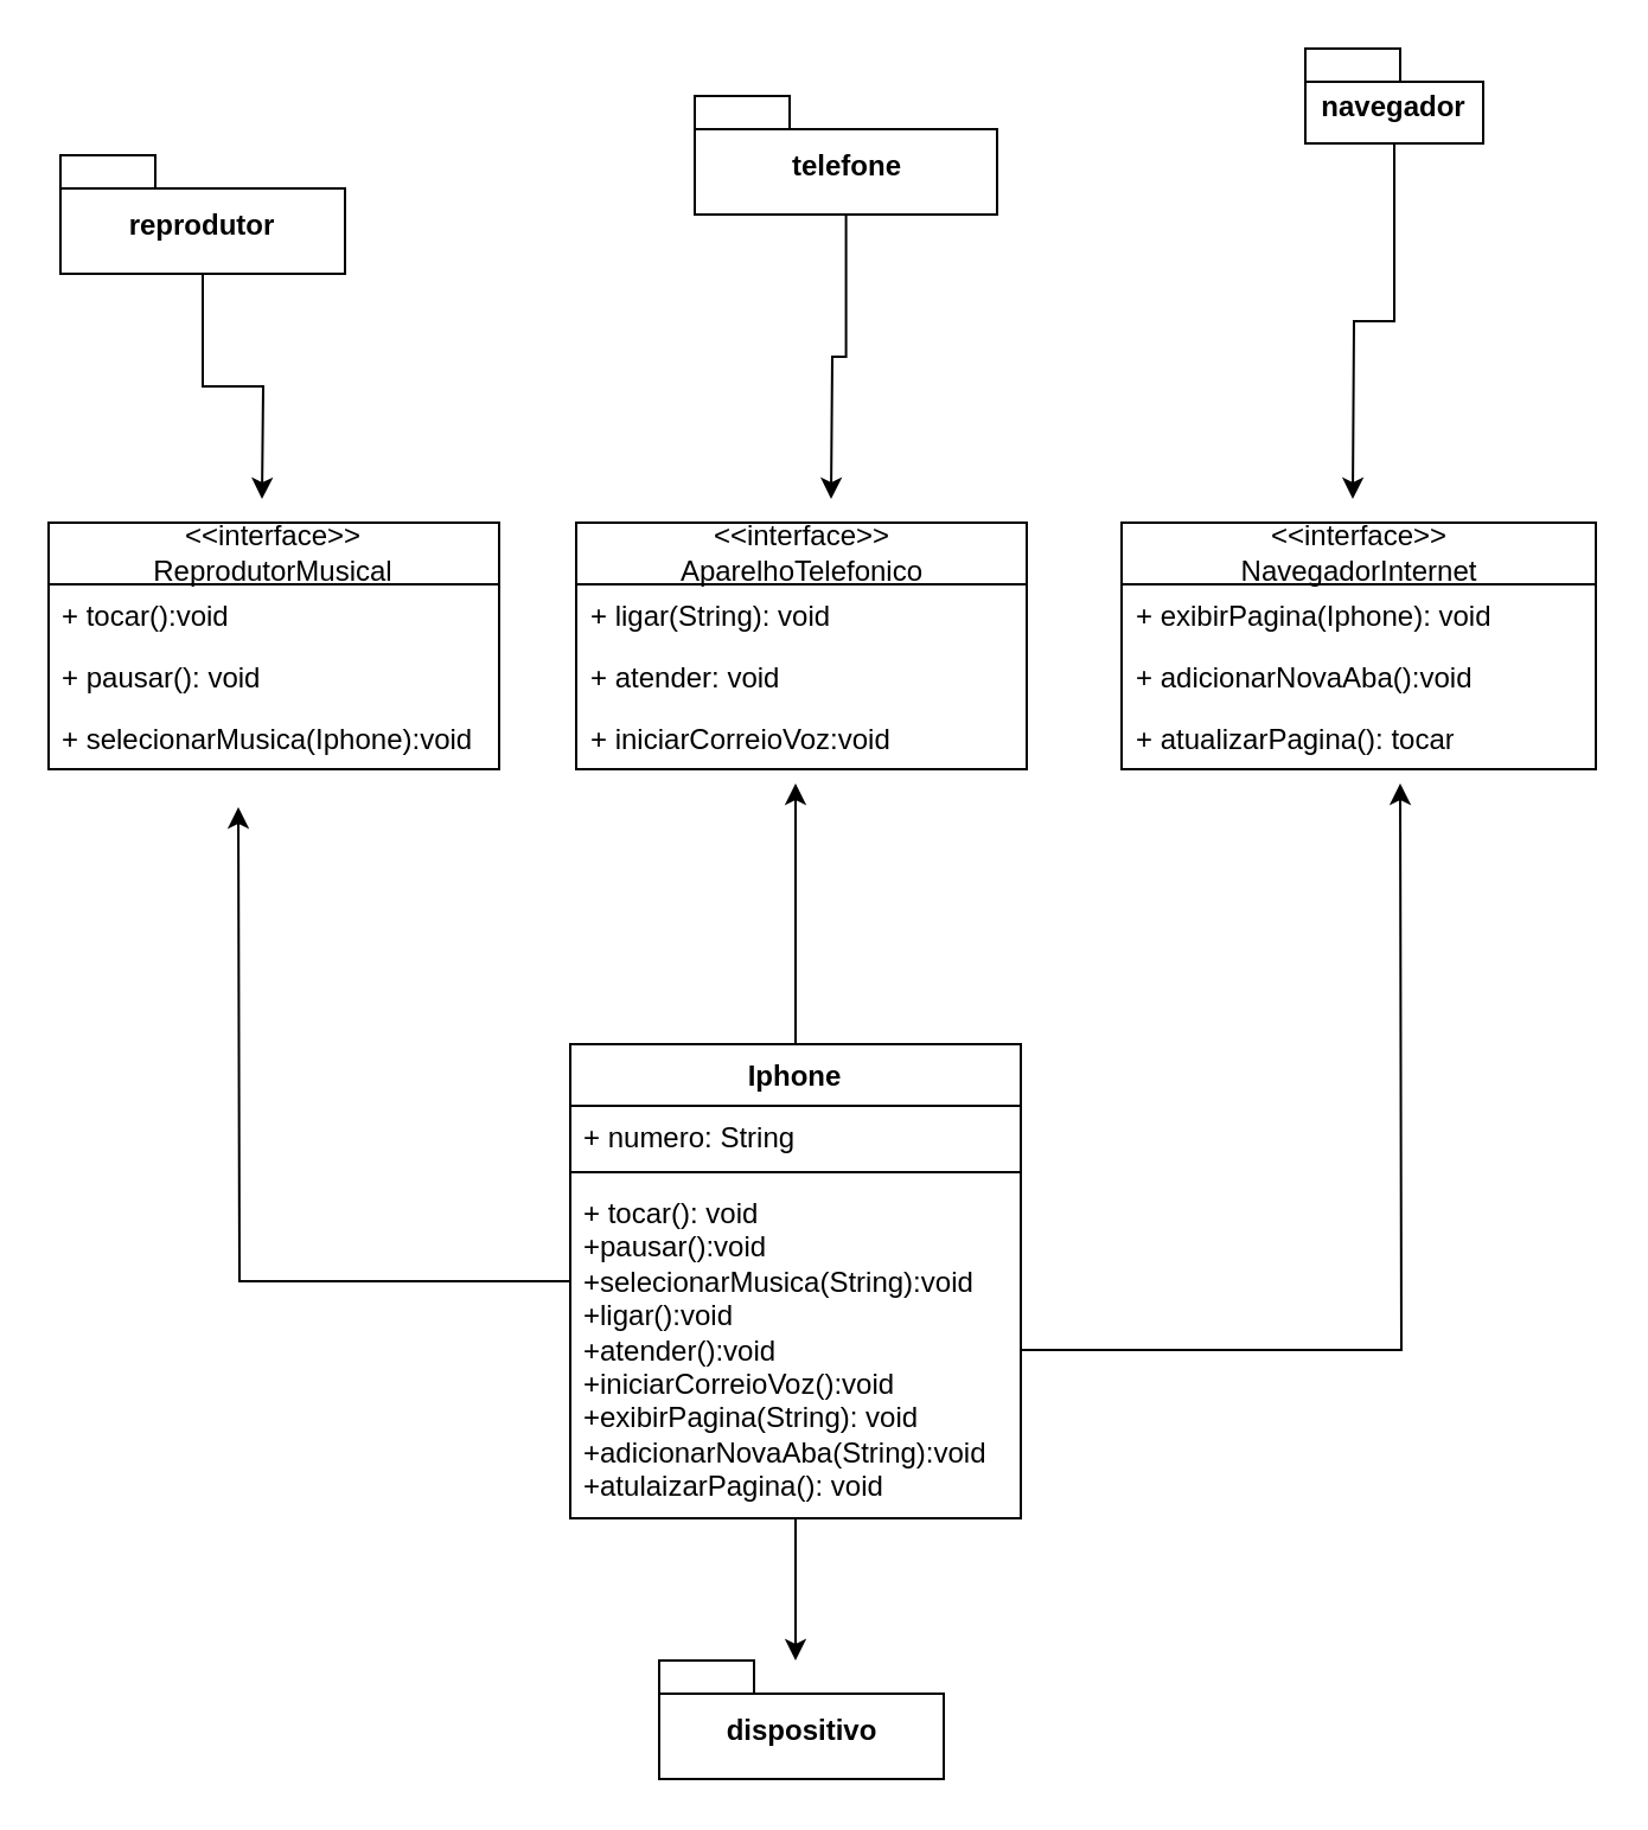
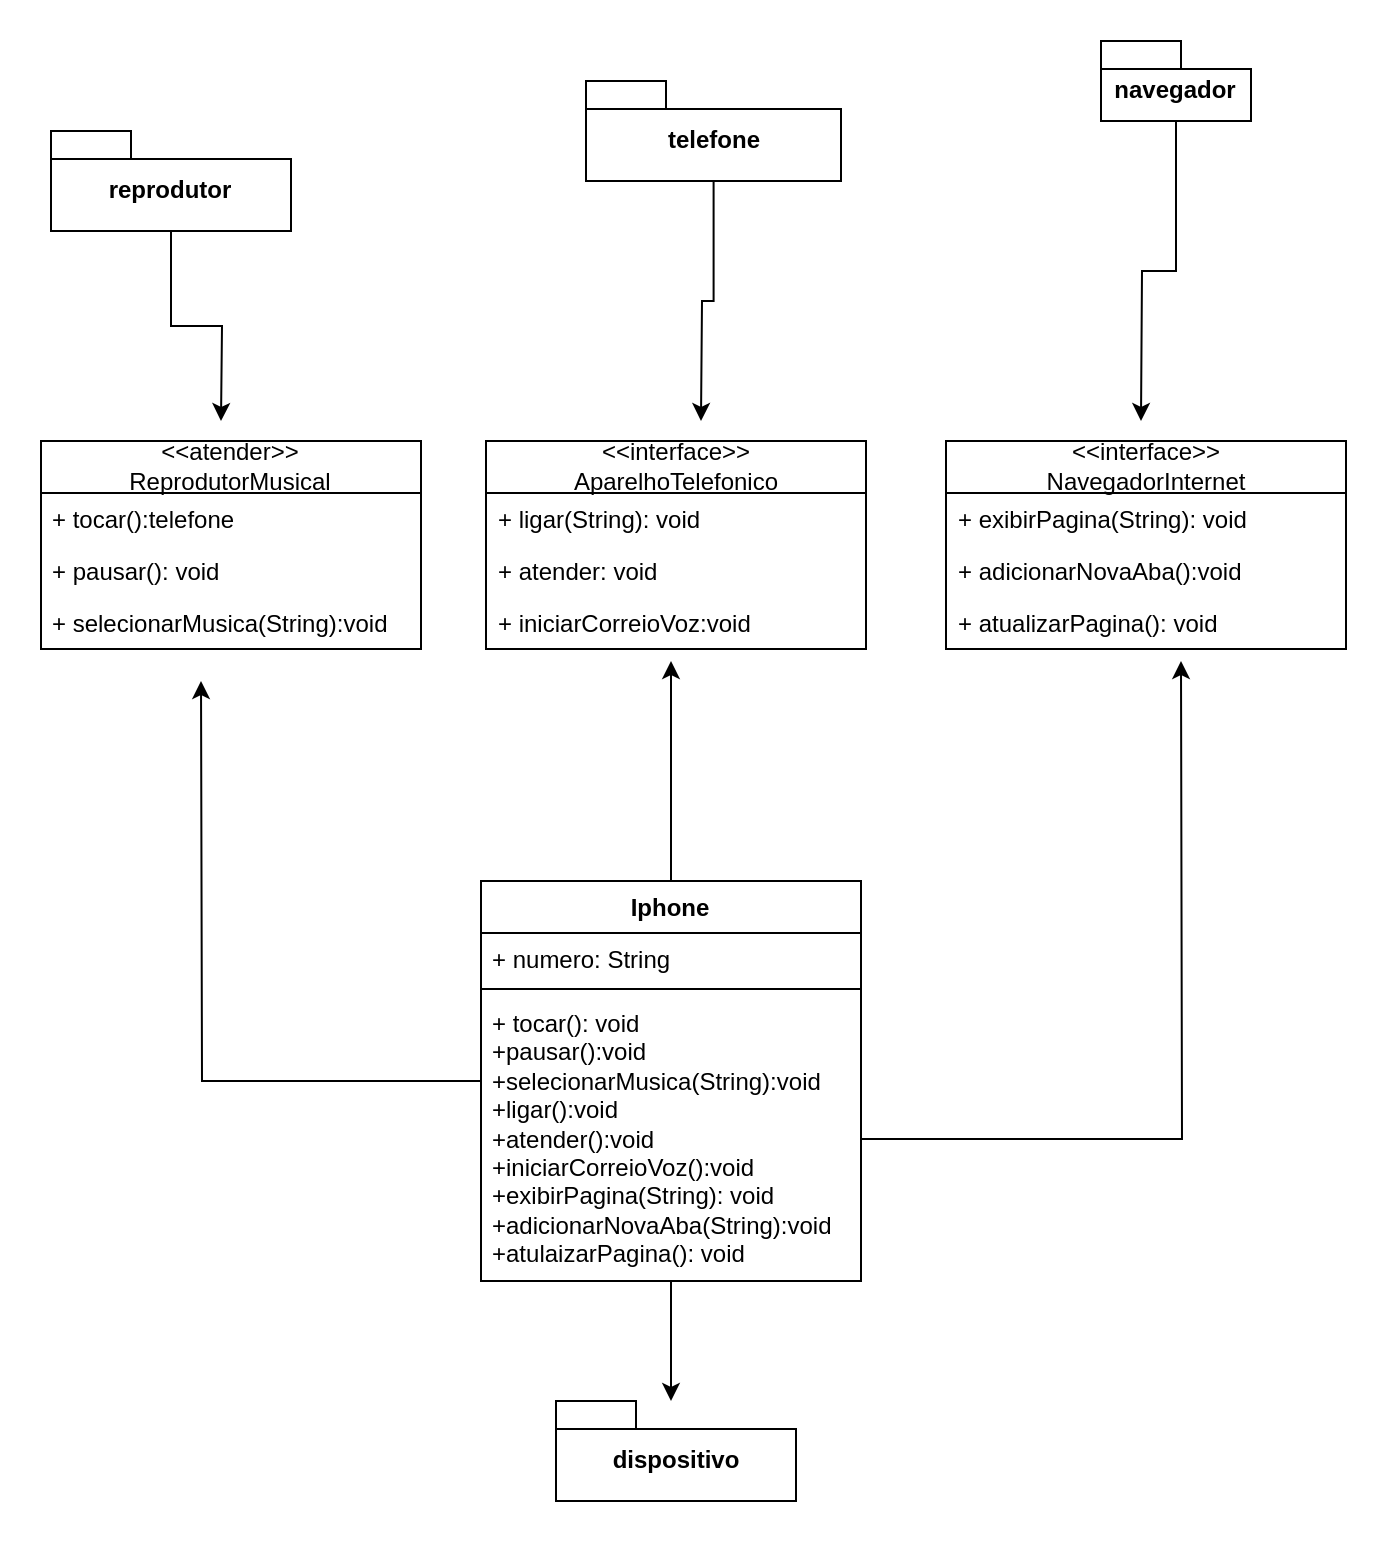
  <mxCell id="0" />
  <mxCell id="1" parent="0" />
- <mxCell id="2" value="&lt;div&gt;&amp;lt;&amp;lt;interface&amp;gt;&amp;gt;&lt;/div&gt;ReprodutorMusical" style="swimlane;fontStyle=0;childLayout=stackLayout;horizontal=1;startSize=26;fillColor=none;horizontalStack=0;resizeParent=1;resizeParentMax=0;resizeLast=0;collapsible=1;marginBottom=0;whiteSpace=wrap;html=1;" vertex="1" parent="1"><mxGeometry x="20" y="220" width="190" height="104" as="geometry" /></mxCell>
- <mxCell id="3" value="+ tocar():void" style="text;strokeColor=none;fillColor=none;align=left;verticalAlign=top;spacingLeft=4;spacingRight=4;overflow=hidden;rotatable=0;points=[[0,0.5],[1,0.5]];portConstraint=eastwest;whiteSpace=wrap;html=1;" vertex="1" parent="2"><mxGeometry y="26" width="190" height="26" as="geometry" /></mxCell>
+ <mxCell id="2" value="&lt;div&gt;&amp;lt;&amp;lt;atender&amp;gt;&amp;gt;&lt;/div&gt;ReprodutorMusical" style="swimlane;fontStyle=0;childLayout=stackLayout;horizontal=1;startSize=26;fillColor=none;horizontalStack=0;resizeParent=1;resizeParentMax=0;resizeLast=0;collapsible=1;marginBottom=0;whiteSpace=wrap;html=1;" vertex="1" parent="1"><mxGeometry x="20" y="220" width="190" height="104" as="geometry" /></mxCell>
+ <mxCell id="3" value="+ tocar():telefone" style="text;strokeColor=none;fillColor=none;align=left;verticalAlign=top;spacingLeft=4;spacingRight=4;overflow=hidden;rotatable=0;points=[[0,0.5],[1,0.5]];portConstraint=eastwest;whiteSpace=wrap;html=1;" vertex="1" parent="2"><mxGeometry y="26" width="190" height="26" as="geometry" /></mxCell>
  <mxCell id="4" value="+ pausar(): void" style="text;strokeColor=none;fillColor=none;align=left;verticalAlign=top;spacingLeft=4;spacingRight=4;overflow=hidden;rotatable=0;points=[[0,0.5],[1,0.5]];portConstraint=eastwest;whiteSpace=wrap;html=1;" vertex="1" parent="2"><mxGeometry y="52" width="190" height="26" as="geometry" /></mxCell>
- <mxCell id="5" value="+ selecionarMusica(Iphone):void" style="text;strokeColor=none;fillColor=none;align=left;verticalAlign=top;spacingLeft=4;spacingRight=4;overflow=hidden;rotatable=0;points=[[0,0.5],[1,0.5]];portConstraint=eastwest;whiteSpace=wrap;html=1;" vertex="1" parent="2"><mxGeometry y="78" width="190" height="26" as="geometry" /></mxCell>
+ <mxCell id="5" value="+ selecionarMusica(String):void" style="text;strokeColor=none;fillColor=none;align=left;verticalAlign=top;spacingLeft=4;spacingRight=4;overflow=hidden;rotatable=0;points=[[0,0.5],[1,0.5]];portConstraint=eastwest;whiteSpace=wrap;html=1;" vertex="1" parent="2"><mxGeometry y="78" width="190" height="26" as="geometry" /></mxCell>
  <mxCell id="6" value="&amp;lt;&amp;lt;interface&amp;gt;&amp;gt;&lt;div&gt;AparelhoTelefonico&lt;/div&gt;" style="swimlane;fontStyle=0;childLayout=stackLayout;horizontal=1;startSize=26;fillColor=none;horizontalStack=0;resizeParent=1;resizeParentMax=0;resizeLast=0;collapsible=1;marginBottom=0;whiteSpace=wrap;html=1;" vertex="1" parent="1"><mxGeometry x="242.5" y="220" width="190" height="104" as="geometry" /></mxCell>
  <mxCell id="7" value="+ ligar(String): void" style="text;strokeColor=none;fillColor=none;align=left;verticalAlign=top;spacingLeft=4;spacingRight=4;overflow=hidden;rotatable=0;points=[[0,0.5],[1,0.5]];portConstraint=eastwest;whiteSpace=wrap;html=1;" vertex="1" parent="6"><mxGeometry y="26" width="190" height="26" as="geometry" /></mxCell>
  <mxCell id="8" value="+ atender: void" style="text;strokeColor=none;fillColor=none;align=left;verticalAlign=top;spacingLeft=4;spacingRight=4;overflow=hidden;rotatable=0;points=[[0,0.5],[1,0.5]];portConstraint=eastwest;whiteSpace=wrap;html=1;" vertex="1" parent="6"><mxGeometry y="52" width="190" height="26" as="geometry" /></mxCell>
  <mxCell id="9" value="+ iniciarCorreioVoz:void" style="text;strokeColor=none;fillColor=none;align=left;verticalAlign=top;spacingLeft=4;spacingRight=4;overflow=hidden;rotatable=0;points=[[0,0.5],[1,0.5]];portConstraint=eastwest;whiteSpace=wrap;html=1;" vertex="1" parent="6"><mxGeometry y="78" width="190" height="26" as="geometry" /></mxCell>
  <mxCell id="10" value="&amp;lt;&amp;lt;interface&amp;gt;&amp;gt;&lt;div&gt;NavegadorInternet&lt;/div&gt;" style="swimlane;fontStyle=0;childLayout=stackLayout;horizontal=1;startSize=26;fillColor=none;horizontalStack=0;resizeParent=1;resizeParentMax=0;resizeLast=0;collapsible=1;marginBottom=0;whiteSpace=wrap;html=1;" vertex="1" parent="1"><mxGeometry x="472.5" y="220" width="200" height="104" as="geometry" /></mxCell>
- <mxCell id="11" value="+ exibirPagina(Iphone): void" style="text;strokeColor=none;fillColor=none;align=left;verticalAlign=top;spacingLeft=4;spacingRight=4;overflow=hidden;rotatable=0;points=[[0,0.5],[1,0.5]];portConstraint=eastwest;whiteSpace=wrap;html=1;" vertex="1" parent="10"><mxGeometry y="26" width="200" height="26" as="geometry" /></mxCell>
+ <mxCell id="11" value="+ exibirPagina(String): void" style="text;strokeColor=none;fillColor=none;align=left;verticalAlign=top;spacingLeft=4;spacingRight=4;overflow=hidden;rotatable=0;points=[[0,0.5],[1,0.5]];portConstraint=eastwest;whiteSpace=wrap;html=1;" vertex="1" parent="10"><mxGeometry y="26" width="200" height="26" as="geometry" /></mxCell>
  <mxCell id="12" value="+ adicionarNovaAba():void&amp;nbsp;" style="text;strokeColor=none;fillColor=none;align=left;verticalAlign=top;spacingLeft=4;spacingRight=4;overflow=hidden;rotatable=0;points=[[0,0.5],[1,0.5]];portConstraint=eastwest;whiteSpace=wrap;html=1;" vertex="1" parent="10"><mxGeometry y="52" width="200" height="26" as="geometry" /></mxCell>
- <mxCell id="13" value="+ atualizarPagina(): tocar" style="text;strokeColor=none;fillColor=none;align=left;verticalAlign=top;spacingLeft=4;spacingRight=4;overflow=hidden;rotatable=0;points=[[0,0.5],[1,0.5]];portConstraint=eastwest;whiteSpace=wrap;html=1;" vertex="1" parent="10"><mxGeometry y="78" width="200" height="26" as="geometry" /></mxCell>
+ <mxCell id="13" value="+ atualizarPagina(): void" style="text;strokeColor=none;fillColor=none;align=left;verticalAlign=top;spacingLeft=4;spacingRight=4;overflow=hidden;rotatable=0;points=[[0,0.5],[1,0.5]];portConstraint=eastwest;whiteSpace=wrap;html=1;" vertex="1" parent="10"><mxGeometry y="78" width="200" height="26" as="geometry" /></mxCell>
  <mxCell id="14" style="edgeStyle=orthogonalEdgeStyle;rounded=0;orthogonalLoop=1;jettySize=auto;html=1;" edge="1" parent="1" source="15"><mxGeometry relative="1" as="geometry"><mxPoint x="110" y="210" as="targetPoint" /></mxGeometry></mxCell>
  <mxCell id="15" value="reprodutor" style="shape=folder;fontStyle=1;spacingTop=10;tabWidth=40;tabHeight=14;tabPosition=left;html=1;whiteSpace=wrap;" vertex="1" parent="1"><mxGeometry x="25" y="65" width="120" height="50" as="geometry" /></mxCell>
  <mxCell id="16" style="edgeStyle=orthogonalEdgeStyle;rounded=0;orthogonalLoop=1;jettySize=auto;html=1;" edge="1" parent="1" source="17"><mxGeometry relative="1" as="geometry"><mxPoint x="570" y="210" as="targetPoint" /></mxGeometry></mxCell>
  <mxCell id="17" value="navegador" style="shape=folder;fontStyle=1;spacingTop=10;tabWidth=40;tabHeight=14;tabPosition=left;html=1;whiteSpace=wrap;" vertex="1" parent="1"><mxGeometry x="550" y="20" width="75" height="40" as="geometry" /></mxCell>
  <mxCell id="18" style="edgeStyle=orthogonalEdgeStyle;rounded=0;orthogonalLoop=1;jettySize=auto;html=1;" edge="1" parent="1" source="19"><mxGeometry relative="1" as="geometry"><mxPoint x="350" y="210" as="targetPoint" /></mxGeometry></mxCell>
  <mxCell id="19" value="telefone" style="shape=folder;fontStyle=1;spacingTop=10;tabWidth=40;tabHeight=14;tabPosition=left;html=1;whiteSpace=wrap;" vertex="1" parent="1"><mxGeometry x="292.5" y="40" width="127.5" height="50" as="geometry" /></mxCell>
  <mxCell id="20" style="edgeStyle=orthogonalEdgeStyle;rounded=0;orthogonalLoop=1;jettySize=auto;html=1;" edge="1" parent="1" source="23"><mxGeometry relative="1" as="geometry"><mxPoint x="100" y="340" as="targetPoint" /></mxGeometry></mxCell>
  <mxCell id="21" style="edgeStyle=orthogonalEdgeStyle;rounded=0;orthogonalLoop=1;jettySize=auto;html=1;" edge="1" parent="1" source="23"><mxGeometry relative="1" as="geometry"><mxPoint x="335" y="330" as="targetPoint" /></mxGeometry></mxCell>
  <mxCell id="22" style="edgeStyle=orthogonalEdgeStyle;rounded=0;orthogonalLoop=1;jettySize=auto;html=1;" edge="1" parent="1" source="23"><mxGeometry relative="1" as="geometry"><mxPoint x="335" y="700" as="targetPoint" /></mxGeometry></mxCell>
  <mxCell id="23" value="Iphone" style="swimlane;fontStyle=1;align=center;verticalAlign=top;childLayout=stackLayout;horizontal=1;startSize=26;horizontalStack=0;resizeParent=1;resizeParentMax=0;resizeLast=0;collapsible=1;marginBottom=0;whiteSpace=wrap;html=1;" vertex="1" parent="1"><mxGeometry x="240" y="440" width="190" height="200" as="geometry" /></mxCell>
  <mxCell id="24" value="+ numero: String" style="text;strokeColor=none;fillColor=none;align=left;verticalAlign=top;spacingLeft=4;spacingRight=4;overflow=hidden;rotatable=0;points=[[0,0.5],[1,0.5]];portConstraint=eastwest;whiteSpace=wrap;html=1;" vertex="1" parent="23"><mxGeometry y="26" width="190" height="24" as="geometry" /></mxCell>
  <mxCell id="25" value="" style="line;strokeWidth=1;fillColor=none;align=left;verticalAlign=middle;spacingTop=-1;spacingLeft=3;spacingRight=3;rotatable=0;labelPosition=right;points=[];portConstraint=eastwest;strokeColor=inherit;" vertex="1" parent="23"><mxGeometry y="50" width="190" height="8" as="geometry" /></mxCell>
  <mxCell id="26" style="edgeStyle=orthogonalEdgeStyle;rounded=0;orthogonalLoop=1;jettySize=auto;html=1;" edge="1" parent="23" source="27"><mxGeometry relative="1" as="geometry"><mxPoint x="350" y="-110" as="targetPoint" /></mxGeometry></mxCell>
  <mxCell id="27" value="+ tocar(): void&lt;div&gt;+pausar():void&lt;/div&gt;&lt;div&gt;+selecionarMusica(String):void&lt;/div&gt;&lt;div&gt;+ligar():void&lt;/div&gt;&lt;div&gt;+atender():void&lt;/div&gt;&lt;div&gt;+iniciarCorreioVoz():void&lt;/div&gt;&lt;div&gt;+exibirPagina(String): void&lt;/div&gt;&lt;div&gt;+adicionarNovaAba(String):void&lt;/div&gt;&lt;div&gt;+atulaizarPagina(): void&lt;/div&gt;" style="text;strokeColor=none;fillColor=none;align=left;verticalAlign=top;spacingLeft=4;spacingRight=4;overflow=hidden;rotatable=0;points=[[0,0.5],[1,0.5]];portConstraint=eastwest;whiteSpace=wrap;html=1;" vertex="1" parent="23"><mxGeometry y="58" width="190" height="142" as="geometry" /></mxCell>
  <mxCell id="28" value="dispositivo" style="shape=folder;fontStyle=1;spacingTop=10;tabWidth=40;tabHeight=14;tabPosition=left;html=1;whiteSpace=wrap;" vertex="1" parent="1"><mxGeometry x="277.5" y="700" width="120" height="50" as="geometry" /></mxCell>
